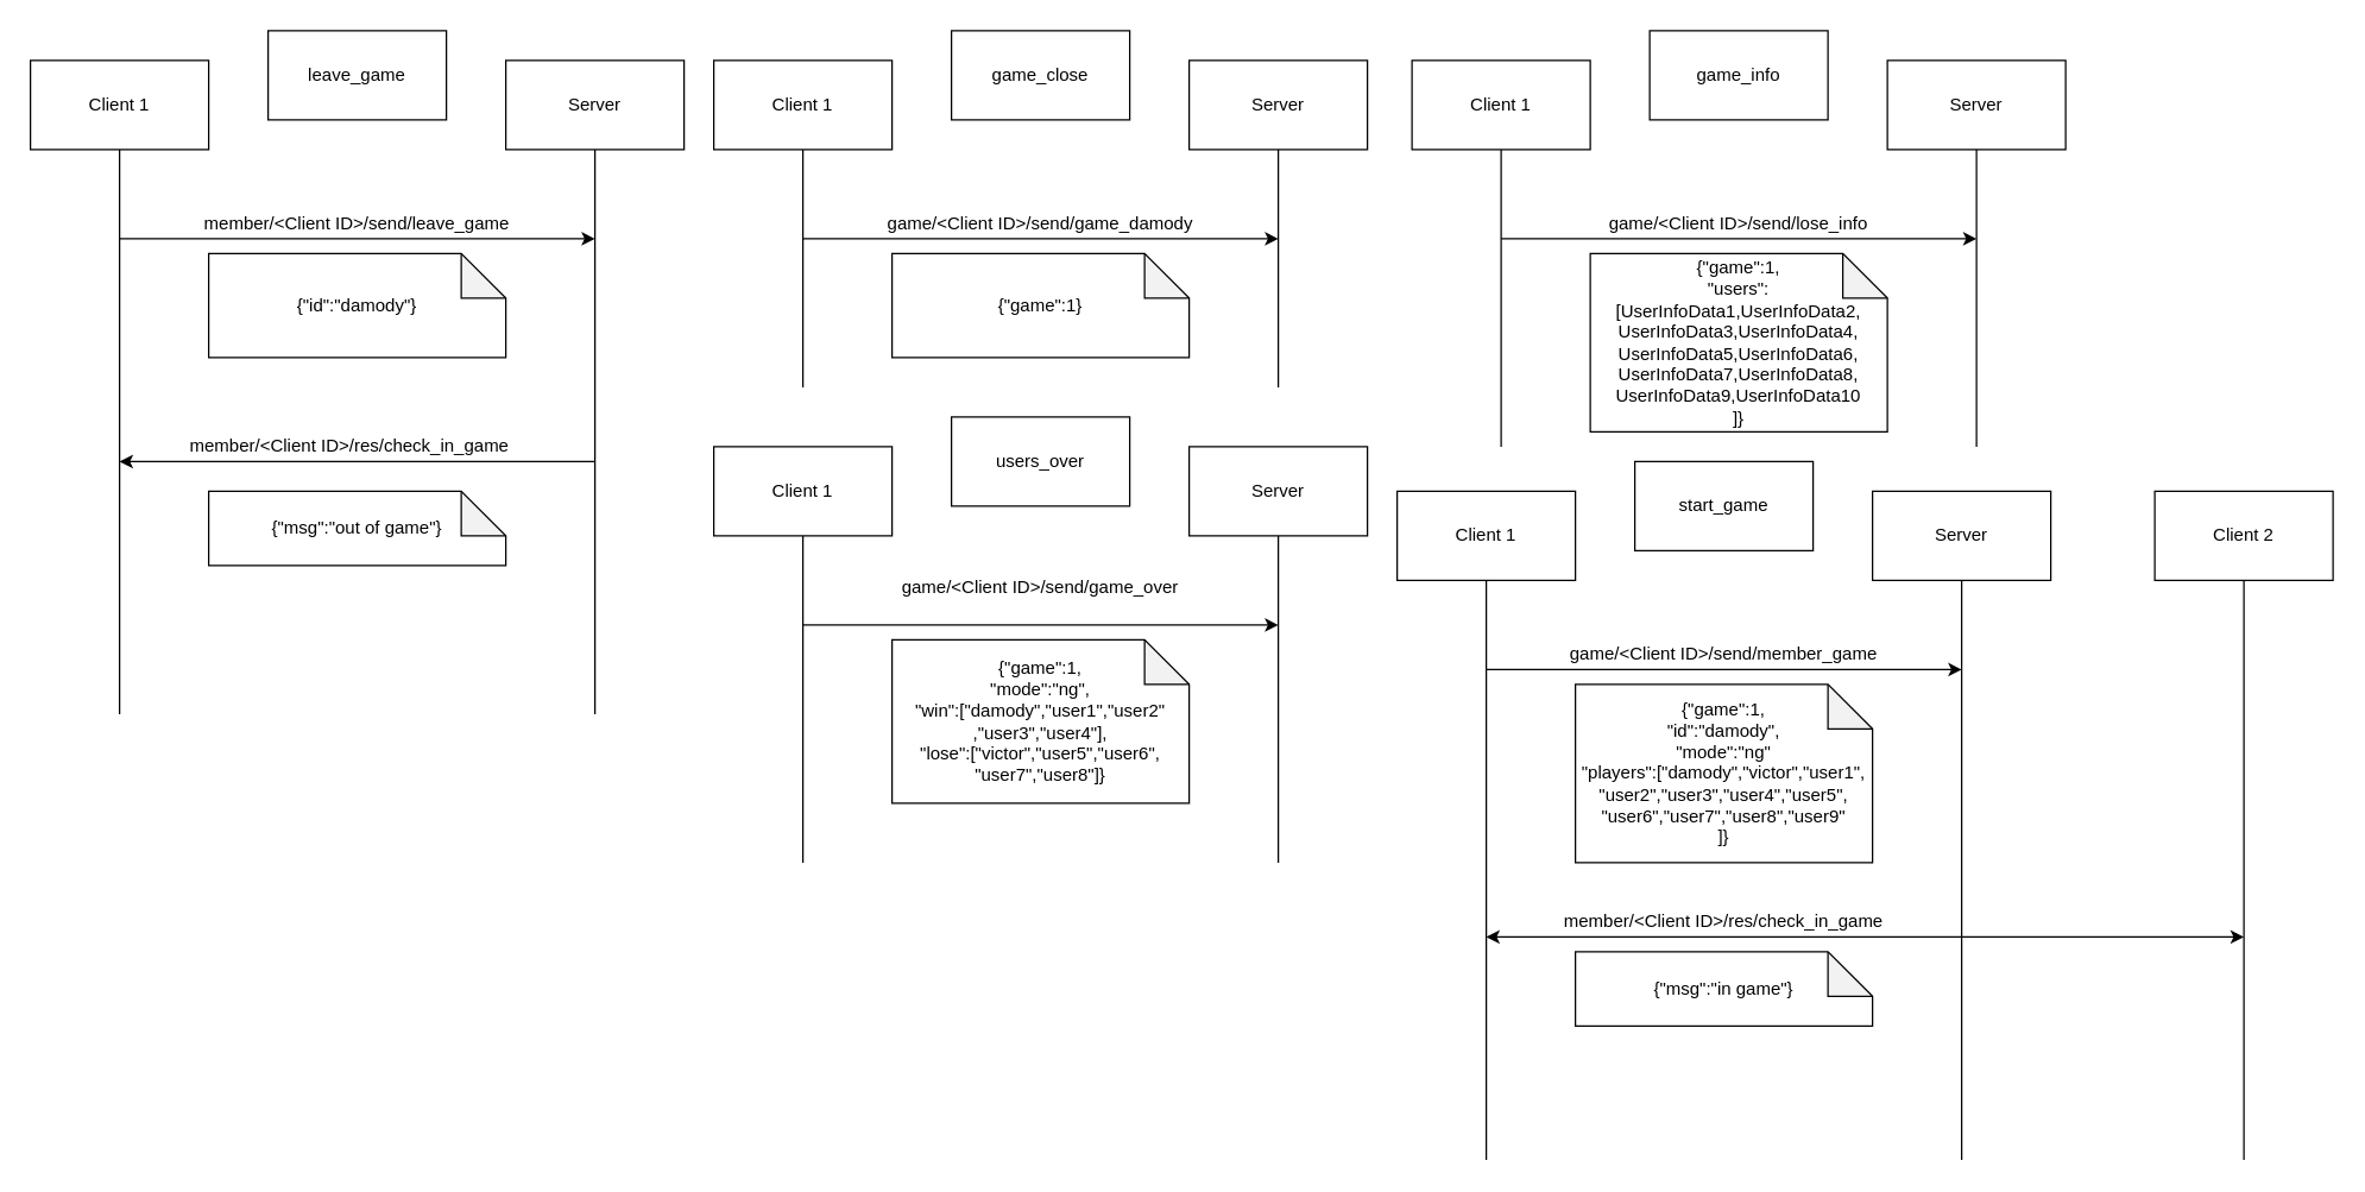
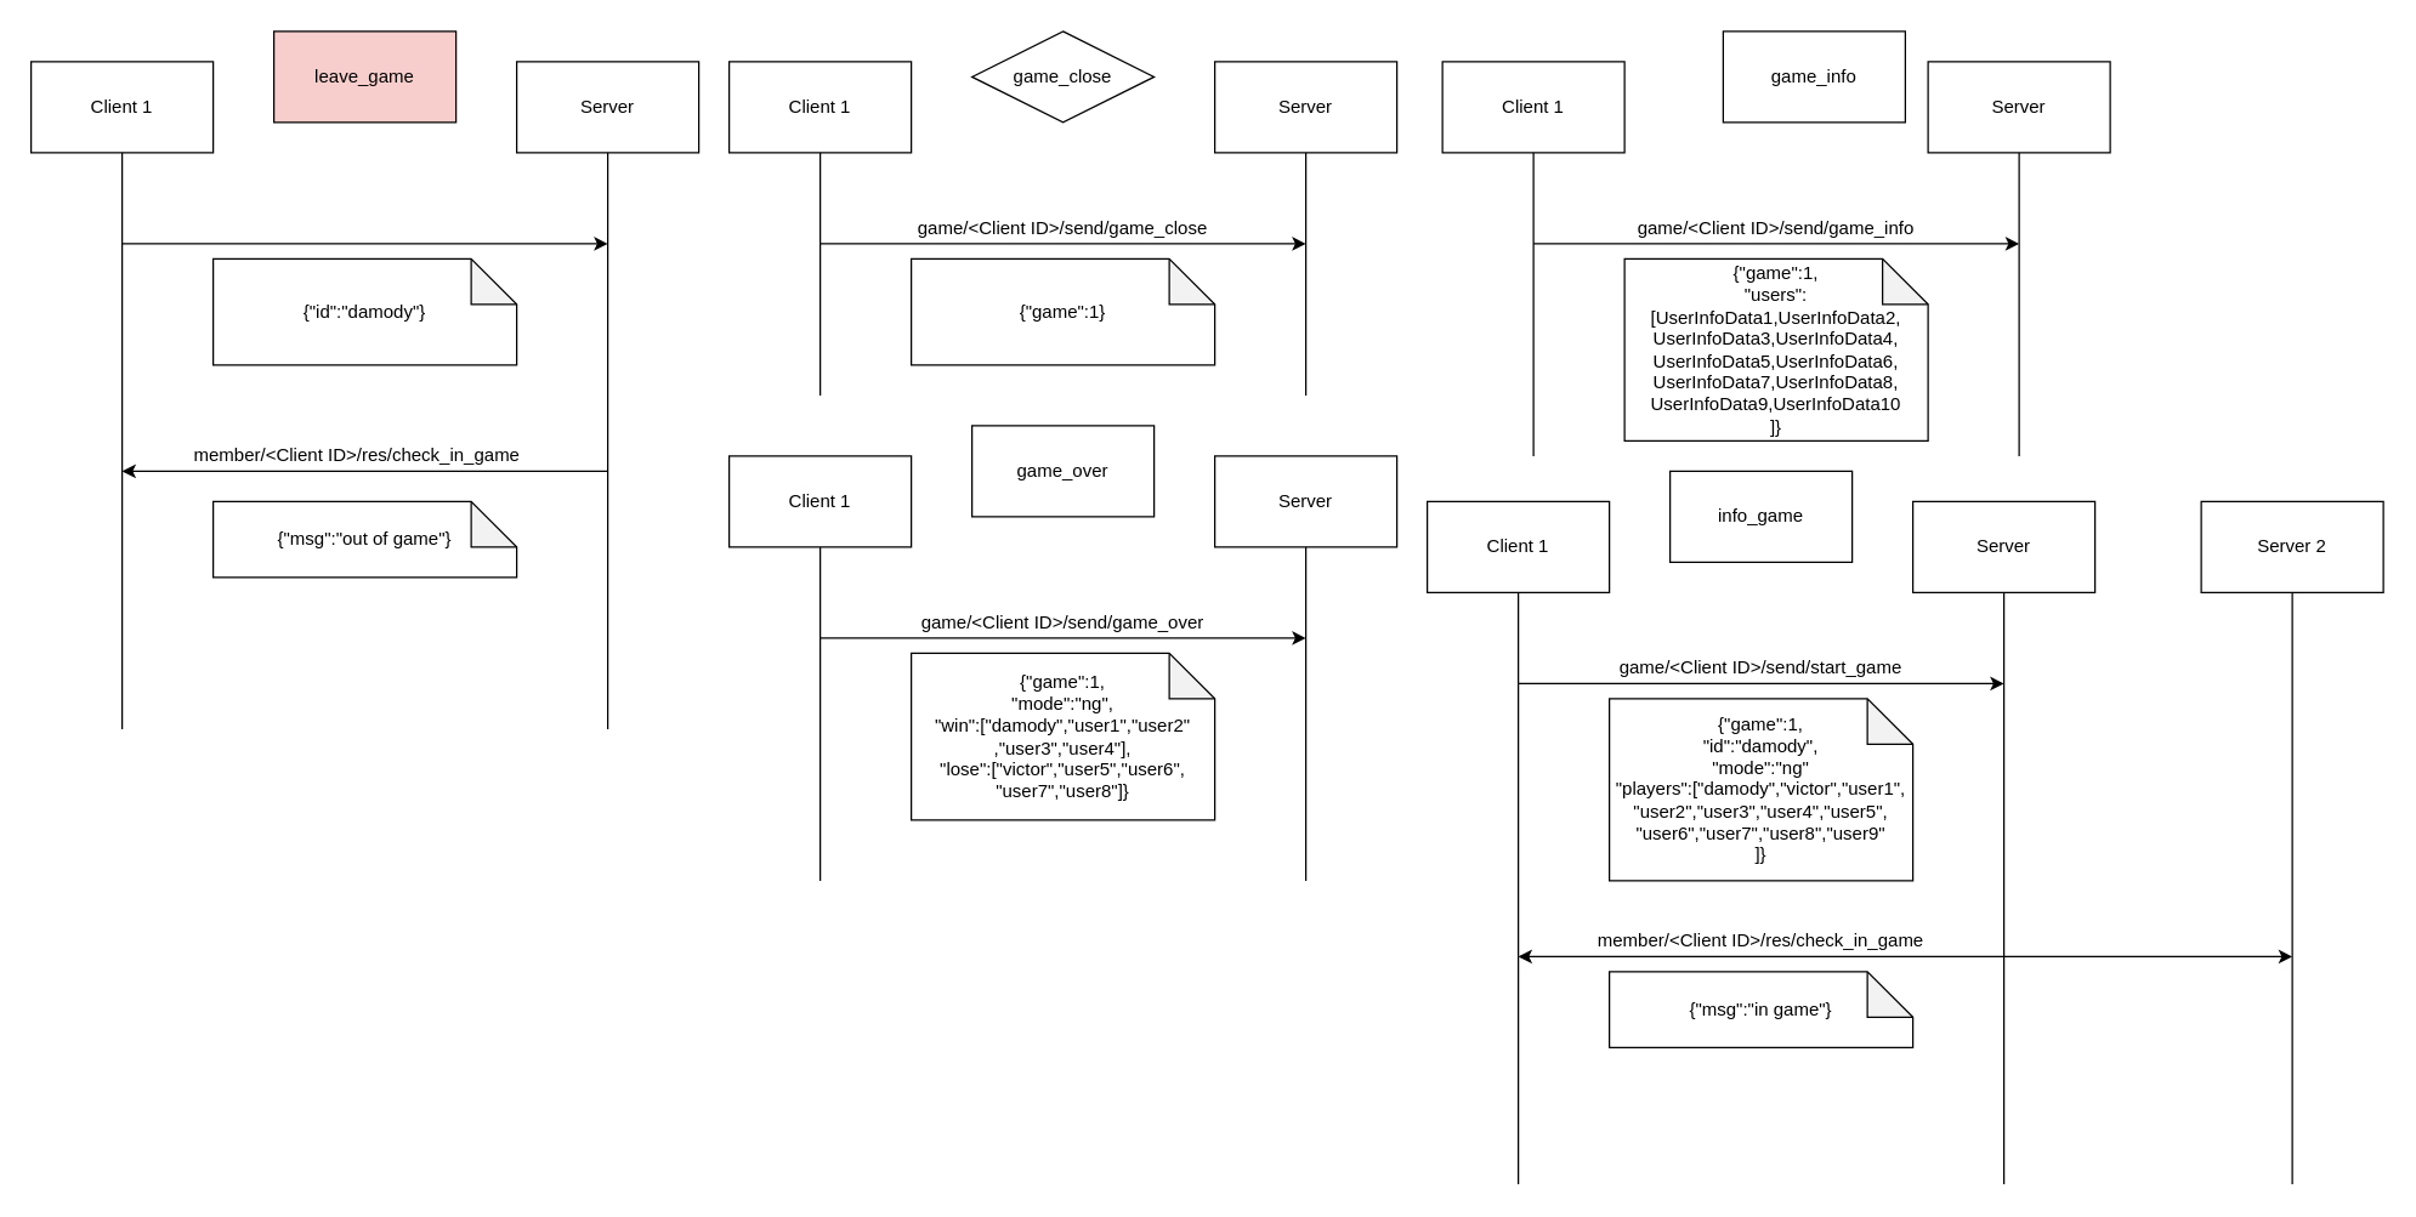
  <mxCell id="0" />
  <mxCell id="1" parent="0" />
  <mxCell id="2" value="Client 1" style="rounded=0;whiteSpace=wrap;html=1;" vertex="1" parent="1"><mxGeometry x="20" y="40" width="120" height="60" as="geometry" /></mxCell>
  <mxCell id="3" value="Server" style="rounded=0;whiteSpace=wrap;html=1;" vertex="1" parent="1"><mxGeometry x="340" y="40" width="120" height="60" as="geometry" /></mxCell>
  <mxCell id="4" value="" style="endArrow=none;html=1;entryX=0.5;entryY=1;entryDx=0;entryDy=0;fontStyle=1" edge="1" parent="1" target="2"><mxGeometry width="50" height="50" relative="1" as="geometry"><mxPoint x="80" y="480" as="sourcePoint" /><mxPoint x="400" y="180" as="targetPoint" /></mxGeometry></mxCell>
  <mxCell id="5" value="" style="endArrow=none;html=1;entryX=0.5;entryY=1;entryDx=0;entryDy=0;" edge="1" parent="1" target="3"><mxGeometry width="50" height="50" relative="1" as="geometry"><mxPoint x="400" y="480" as="sourcePoint" /><mxPoint x="400" y="180" as="targetPoint" /></mxGeometry></mxCell>
  <mxCell id="6" value="" style="endArrow=classic;html=1;" edge="1" parent="1"><mxGeometry width="50" height="50" relative="1" as="geometry"><mxPoint x="80" y="160" as="sourcePoint" /><mxPoint x="400" y="160" as="targetPoint" /></mxGeometry></mxCell>
  <mxCell id="7" value="" style="endArrow=classic;html=1;" edge="1" parent="1"><mxGeometry width="50" height="50" relative="1" as="geometry"><mxPoint x="400" y="310" as="sourcePoint" /><mxPoint x="80" y="310" as="targetPoint" /></mxGeometry></mxCell>
- <mxCell id="8" value="member/&amp;lt;Client ID&amp;gt;/send/leave_game" style="text;html=1;strokeColor=none;fillColor=none;align=center;verticalAlign=middle;whiteSpace=wrap;rounded=0;" vertex="1" parent="1"><mxGeometry x="115" y="140" width="250" height="20" as="geometry" /></mxCell>
  <mxCell id="9" value="member/&amp;lt;Client ID&amp;gt;/res/check_in_game" style="text;html=1;strokeColor=none;fillColor=none;align=center;verticalAlign=middle;whiteSpace=wrap;rounded=0;" vertex="1" parent="1"><mxGeometry x="120" y="290" width="230" height="20" as="geometry" /></mxCell>
  <mxCell id="10" value="{&quot;id&quot;:&quot;damody&quot;}" style="shape=note;whiteSpace=wrap;html=1;backgroundOutline=1;darkOpacity=0.05;" vertex="1" parent="1"><mxGeometry x="140" y="170" width="200" height="70" as="geometry" /></mxCell>
- <mxCell id="11" value="leave_game" style="rounded=0;whiteSpace=wrap;html=1;" vertex="1" parent="1"><mxGeometry x="180" y="20" width="120" height="60" as="geometry" /></mxCell>
+ <mxCell id="11" value="leave_game" style="rounded=0;whiteSpace=wrap;html=1;fillColor=#f8cecc;" vertex="1" parent="1"><mxGeometry x="180" y="20" width="120" height="60" as="geometry" /></mxCell>
  <mxCell id="12" value="{&quot;msg&quot;:&quot;out of game&quot;}" style="shape=note;whiteSpace=wrap;html=1;backgroundOutline=1;darkOpacity=0.05;" vertex="1" parent="1"><mxGeometry x="140" y="330" width="200" height="50" as="geometry" /></mxCell>
  <mxCell id="13" value="Client 1" style="rounded=0;whiteSpace=wrap;html=1;" vertex="1" parent="1"><mxGeometry x="480" y="40" width="120" height="60" as="geometry" /></mxCell>
  <mxCell id="14" value="Server" style="rounded=0;whiteSpace=wrap;html=1;" vertex="1" parent="1"><mxGeometry x="800" y="40" width="120" height="60" as="geometry" /></mxCell>
  <mxCell id="15" value="" style="endArrow=none;html=1;entryX=0.5;entryY=1;entryDx=0;entryDy=0;fontStyle=1" edge="1" parent="1" target="13"><mxGeometry width="50" height="50" relative="1" as="geometry"><mxPoint x="540" y="260" as="sourcePoint" /><mxPoint x="860" y="180" as="targetPoint" /></mxGeometry></mxCell>
  <mxCell id="16" value="" style="endArrow=none;html=1;entryX=0.5;entryY=1;entryDx=0;entryDy=0;" edge="1" parent="1" target="14"><mxGeometry width="50" height="50" relative="1" as="geometry"><mxPoint x="860" y="260" as="sourcePoint" /><mxPoint x="860" y="180" as="targetPoint" /></mxGeometry></mxCell>
  <mxCell id="17" value="" style="endArrow=classic;html=1;" edge="1" parent="1"><mxGeometry width="50" height="50" relative="1" as="geometry"><mxPoint x="540" y="160" as="sourcePoint" /><mxPoint x="860" y="160" as="targetPoint" /></mxGeometry></mxCell>
- <mxCell id="18" value="game/&amp;lt;Client ID&amp;gt;/send/game_damody" style="text;html=1;strokeColor=none;fillColor=none;align=center;verticalAlign=middle;whiteSpace=wrap;rounded=0;" vertex="1" parent="1"><mxGeometry x="575" y="140" width="250" height="20" as="geometry" /></mxCell>
+ <mxCell id="18" value="game/&amp;lt;Client ID&amp;gt;/send/game_close" style="text;html=1;strokeColor=none;fillColor=none;align=center;verticalAlign=middle;whiteSpace=wrap;rounded=0;" vertex="1" parent="1"><mxGeometry x="575" y="140" width="250" height="20" as="geometry" /></mxCell>
  <mxCell id="19" value="{&quot;game&quot;:1}" style="shape=note;whiteSpace=wrap;html=1;backgroundOutline=1;darkOpacity=0.05;" vertex="1" parent="1"><mxGeometry x="600" y="170" width="200" height="70" as="geometry" /></mxCell>
- <mxCell id="20" value="game_close" style="rounded=0;whiteSpace=wrap;html=1;" vertex="1" parent="1"><mxGeometry x="640" y="20" width="120" height="60" as="geometry" /></mxCell>
+ <mxCell id="20" value="game_close" style="rhombus;whiteSpace=wrap;html=1;" vertex="1" parent="1"><mxGeometry x="640" y="20" width="120" height="60" as="geometry" /></mxCell>
  <mxCell id="21" value="Client 1" style="rounded=0;whiteSpace=wrap;html=1;" vertex="1" parent="1"><mxGeometry x="480" y="300" width="120" height="60" as="geometry" /></mxCell>
  <mxCell id="22" value="Server" style="rounded=0;whiteSpace=wrap;html=1;" vertex="1" parent="1"><mxGeometry x="800" y="300" width="120" height="60" as="geometry" /></mxCell>
  <mxCell id="23" value="" style="endArrow=none;html=1;entryX=0.5;entryY=1;entryDx=0;entryDy=0;fontStyle=1" edge="1" parent="1" target="21"><mxGeometry width="50" height="50" relative="1" as="geometry"><mxPoint x="540" y="580" as="sourcePoint" /><mxPoint x="860" y="440" as="targetPoint" /></mxGeometry></mxCell>
  <mxCell id="24" value="" style="endArrow=none;html=1;entryX=0.5;entryY=1;entryDx=0;entryDy=0;" edge="1" parent="1" target="22"><mxGeometry width="50" height="50" relative="1" as="geometry"><mxPoint x="860" y="580" as="sourcePoint" /><mxPoint x="860" y="440" as="targetPoint" /></mxGeometry></mxCell>
  <mxCell id="25" value="" style="endArrow=classic;html=1;" edge="1" parent="1"><mxGeometry width="50" height="50" relative="1" as="geometry"><mxPoint x="540" y="420" as="sourcePoint" /><mxPoint x="860" y="420" as="targetPoint" /></mxGeometry></mxCell>
- <mxCell id="26" value="game/&amp;lt;Client ID&amp;gt;/send/game_over" style="text;html=1;strokeColor=none;fillColor=none;align=center;verticalAlign=middle;whiteSpace=wrap;rounded=0;" vertex="1" parent="1"><mxGeometry x="575" y="385" width="250" height="20" as="geometry" /></mxCell>
+ <mxCell id="26" value="game/&amp;lt;Client ID&amp;gt;/send/game_over" style="text;html=1;strokeColor=none;fillColor=none;align=center;verticalAlign=middle;whiteSpace=wrap;rounded=0;" vertex="1" parent="1"><mxGeometry x="575" y="400" width="250" height="20" as="geometry" /></mxCell>
  <mxCell id="27" value="{&quot;game&quot;:1,&lt;br&gt;&quot;mode&quot;:&quot;ng&quot;,&lt;br&gt;&quot;win&quot;:[&quot;damody&quot;,&quot;user1&quot;,&quot;user2&quot;&lt;br&gt;,&quot;user3&quot;,&quot;user4&quot;],&lt;br&gt;&quot;lose&quot;:[&quot;victor&quot;,&quot;user5&quot;,&quot;user6&quot;,&lt;br&gt;&quot;user7&quot;,&quot;user8&quot;]}" style="shape=note;whiteSpace=wrap;html=1;backgroundOutline=1;darkOpacity=0.05;" vertex="1" parent="1"><mxGeometry x="600" y="430" width="200" height="110" as="geometry" /></mxCell>
- <mxCell id="28" value="users_over" style="rounded=0;whiteSpace=wrap;html=1;" vertex="1" parent="1"><mxGeometry x="640" y="280" width="120" height="60" as="geometry" /></mxCell>
+ <mxCell id="28" value="game_over" style="rounded=0;whiteSpace=wrap;html=1;" vertex="1" parent="1"><mxGeometry x="640" y="280" width="120" height="60" as="geometry" /></mxCell>
  <mxCell id="29" value="Client 1" style="rounded=0;whiteSpace=wrap;html=1;" vertex="1" parent="1"><mxGeometry x="950" y="40" width="120" height="60" as="geometry" /></mxCell>
  <mxCell id="30" value="Server" style="rounded=0;whiteSpace=wrap;html=1;" vertex="1" parent="1"><mxGeometry x="1270" y="40" width="120" height="60" as="geometry" /></mxCell>
  <mxCell id="31" value="" style="endArrow=none;html=1;entryX=0.5;entryY=1;entryDx=0;entryDy=0;fontStyle=1" edge="1" parent="1" target="29"><mxGeometry width="50" height="50" relative="1" as="geometry"><mxPoint x="1010" y="300" as="sourcePoint" /><mxPoint x="1330" y="180" as="targetPoint" /></mxGeometry></mxCell>
  <mxCell id="32" value="" style="endArrow=none;html=1;entryX=0.5;entryY=1;entryDx=0;entryDy=0;" edge="1" parent="1" target="30"><mxGeometry width="50" height="50" relative="1" as="geometry"><mxPoint x="1330" y="300" as="sourcePoint" /><mxPoint x="1330" y="180" as="targetPoint" /></mxGeometry></mxCell>
  <mxCell id="33" value="" style="endArrow=classic;html=1;" edge="1" parent="1"><mxGeometry width="50" height="50" relative="1" as="geometry"><mxPoint x="1010" y="160" as="sourcePoint" /><mxPoint x="1330" y="160" as="targetPoint" /></mxGeometry></mxCell>
- <mxCell id="34" value="game/&amp;lt;Client ID&amp;gt;/send/lose_info" style="text;html=1;strokeColor=none;fillColor=none;align=center;verticalAlign=middle;whiteSpace=wrap;rounded=0;" vertex="1" parent="1"><mxGeometry x="1045" y="140" width="250" height="20" as="geometry" /></mxCell>
+ <mxCell id="34" value="game/&amp;lt;Client ID&amp;gt;/send/game_info" style="text;html=1;strokeColor=none;fillColor=none;align=center;verticalAlign=middle;whiteSpace=wrap;rounded=0;" vertex="1" parent="1"><mxGeometry x="1045" y="140" width="250" height="20" as="geometry" /></mxCell>
  <mxCell id="35" value="{&quot;game&quot;:1,&lt;br&gt;&quot;users&quot;:[UserInfoData1,UserInfoData2,&lt;br&gt;UserInfoData3,UserInfoData4,&lt;br&gt;UserInfoData5,UserInfoData6,&lt;br&gt;UserInfoData7,UserInfoData8,&lt;br&gt;UserInfoData9,UserInfoData10&lt;br&gt;]}" style="shape=note;whiteSpace=wrap;html=1;backgroundOutline=1;darkOpacity=0.05;" vertex="1" parent="1"><mxGeometry x="1070" y="170" width="200" height="120" as="geometry" /></mxCell>
- <mxCell id="36" value="game_info" style="rounded=0;whiteSpace=wrap;html=1;" vertex="1" parent="1"><mxGeometry x="1110" y="20" width="120" height="60" as="geometry" /></mxCell>
+ <mxCell id="36" value="game_info" style="rounded=0;whiteSpace=wrap;html=1;" vertex="1" parent="1"><mxGeometry x="1135" y="20" width="120" height="60" as="geometry" /></mxCell>
  <mxCell id="37" value="Client 1" style="rounded=0;whiteSpace=wrap;html=1;" vertex="1" parent="1"><mxGeometry x="940" y="330" width="120" height="60" as="geometry" /></mxCell>
  <mxCell id="38" value="Server" style="rounded=0;whiteSpace=wrap;html=1;" vertex="1" parent="1"><mxGeometry x="1260" y="330" width="120" height="60" as="geometry" /></mxCell>
  <mxCell id="39" value="" style="endArrow=none;html=1;entryX=0.5;entryY=1;entryDx=0;entryDy=0;fontStyle=1" edge="1" parent="1" target="37"><mxGeometry width="50" height="50" relative="1" as="geometry"><mxPoint x="1000" y="780" as="sourcePoint" /><mxPoint x="1320" y="470" as="targetPoint" /></mxGeometry></mxCell>
  <mxCell id="40" value="" style="endArrow=none;html=1;entryX=0.5;entryY=1;entryDx=0;entryDy=0;" edge="1" parent="1" target="38"><mxGeometry width="50" height="50" relative="1" as="geometry"><mxPoint x="1320" y="780" as="sourcePoint" /><mxPoint x="1320" y="470" as="targetPoint" /></mxGeometry></mxCell>
  <mxCell id="41" value="" style="endArrow=classic;html=1;" edge="1" parent="1"><mxGeometry width="50" height="50" relative="1" as="geometry"><mxPoint x="1000" y="450" as="sourcePoint" /><mxPoint x="1320" y="450" as="targetPoint" /></mxGeometry></mxCell>
- <mxCell id="42" value="game/&amp;lt;Client ID&amp;gt;/send/member_game" style="text;html=1;strokeColor=none;fillColor=none;align=center;verticalAlign=middle;whiteSpace=wrap;rounded=0;" vertex="1" parent="1"><mxGeometry x="1035" y="430" width="250" height="20" as="geometry" /></mxCell>
+ <mxCell id="42" value="game/&amp;lt;Client ID&amp;gt;/send/start_game" style="text;html=1;strokeColor=none;fillColor=none;align=center;verticalAlign=middle;whiteSpace=wrap;rounded=0;" vertex="1" parent="1"><mxGeometry x="1035" y="430" width="250" height="20" as="geometry" /></mxCell>
  <mxCell id="43" value="{&quot;game&quot;:1,&lt;br&gt;&quot;id&quot;:&quot;damody&quot;,&lt;br&gt;&quot;mode&quot;:&quot;ng&quot;&lt;br&gt;&quot;players&quot;:[&quot;damody&quot;,&quot;victor&quot;,&quot;user1&quot;,&lt;br&gt;&quot;user2&quot;,&quot;user3&quot;,&quot;user4&quot;,&quot;user5&quot;,&lt;br&gt;&quot;user6&quot;,&quot;user7&quot;,&quot;user8&quot;,&quot;user9&quot;&lt;br&gt;]}" style="shape=note;whiteSpace=wrap;html=1;backgroundOutline=1;darkOpacity=0.05;" vertex="1" parent="1"><mxGeometry x="1060" y="460" width="200" height="120" as="geometry" /></mxCell>
- <mxCell id="44" value="start_game" style="rounded=0;whiteSpace=wrap;html=1;" vertex="1" parent="1"><mxGeometry x="1100" y="310" width="120" height="60" as="geometry" /></mxCell>
- <mxCell id="45" value="Client 2" style="rounded=0;whiteSpace=wrap;html=1;" vertex="1" parent="1"><mxGeometry x="1450" y="330" width="120" height="60" as="geometry" /></mxCell>
+ <mxCell id="44" value="info_game" style="rounded=0;whiteSpace=wrap;html=1;" vertex="1" parent="1"><mxGeometry x="1100" y="310" width="120" height="60" as="geometry" /></mxCell>
+ <mxCell id="45" value="Server 2" style="rounded=0;whiteSpace=wrap;html=1;" vertex="1" parent="1"><mxGeometry x="1450" y="330" width="120" height="60" as="geometry" /></mxCell>
  <mxCell id="46" value="" style="endArrow=none;html=1;entryX=0.5;entryY=1;entryDx=0;entryDy=0;fontStyle=1" edge="1" parent="1" target="45"><mxGeometry width="50" height="50" relative="1" as="geometry"><mxPoint x="1510" y="780" as="sourcePoint" /><mxPoint x="1830" y="470" as="targetPoint" /></mxGeometry></mxCell>
  <mxCell id="47" value="" style="endArrow=classic;html=1;" edge="1" parent="1"><mxGeometry width="50" height="50" relative="1" as="geometry"><mxPoint x="1320" y="630" as="sourcePoint" /><mxPoint x="1510" y="630" as="targetPoint" /></mxGeometry></mxCell>
  <mxCell id="48" value="member/&amp;lt;Client ID&amp;gt;/res/check_in_game" style="text;html=1;strokeColor=none;fillColor=none;align=center;verticalAlign=middle;whiteSpace=wrap;rounded=0;" vertex="1" parent="1"><mxGeometry x="1035" y="610" width="250" height="20" as="geometry" /></mxCell>
  <mxCell id="49" value="{&quot;msg&quot;:&quot;in game&quot;}" style="shape=note;whiteSpace=wrap;html=1;backgroundOutline=1;darkOpacity=0.05;" vertex="1" parent="1"><mxGeometry x="1060" y="640" width="200" height="50" as="geometry" /></mxCell>
  <mxCell id="50" value="" style="endArrow=classic;html=1;" edge="1" parent="1"><mxGeometry width="50" height="50" relative="1" as="geometry"><mxPoint x="1320" y="630" as="sourcePoint" /><mxPoint x="1000" y="630" as="targetPoint" /></mxGeometry></mxCell>
